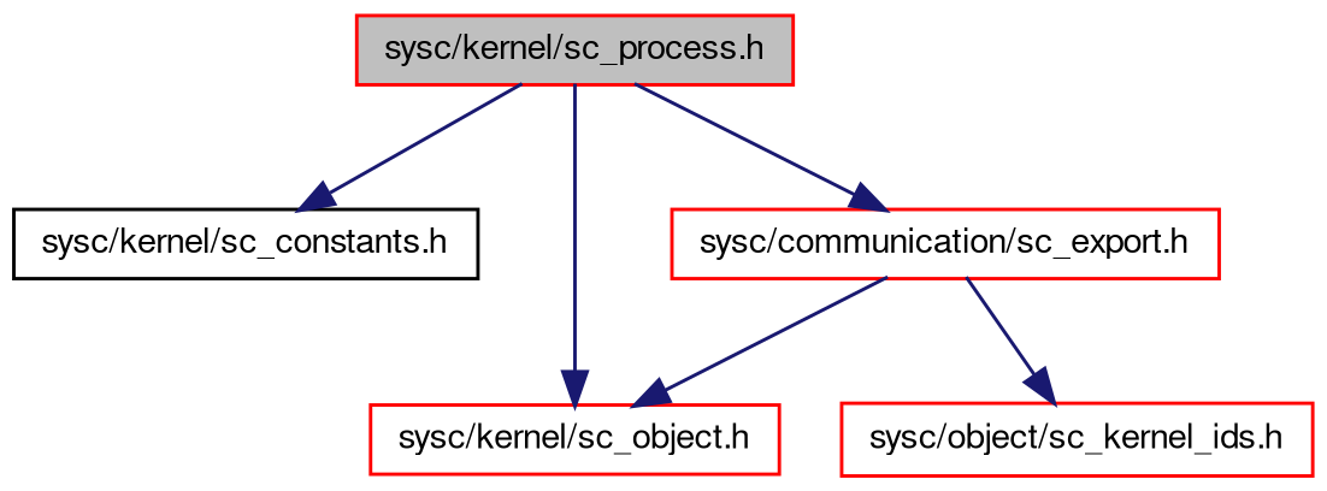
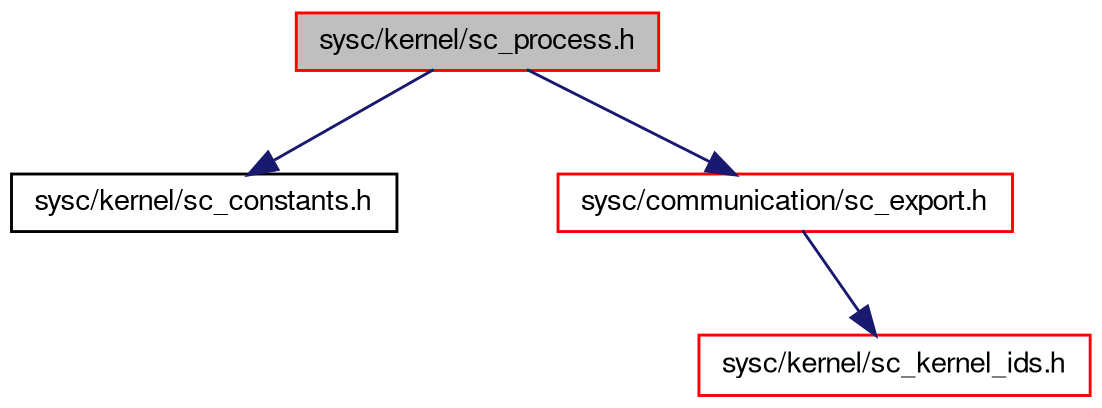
  digraph {
    node [color=red fillcolor=white fontname=FreeSans fontsize=10 shape=record style=filled]
    edge [color=midnightblue fontname=FreeSans fontsize=10 labelfontname=FreeSans labelfontsize=10 style=solid]
    n1 [fillcolor=grey75 fontcolor=black height=0.2 label="sysc/kernel/sc_process.h" width=0.4]
    n2 [color=black height=0.2 label="sysc/kernel/sc_constants.h" width=0.4]
-   n3 [height=0.2 label="sysc/kernel/sc_object.h" width=0.4]
    n4 [height=0.2 label="sysc/communication/sc_export.h" width=0.4]
-   n5 [height=0.2 label="sysc/object/sc_kernel_ids.h" width=0.4]
+   n5 [height=0.2 label="sysc/kernel/sc_kernel_ids.h" width=0.4]
    n1 -> n2
-   n1 -> n3
    n1 -> n4
-   n4 -> n3
    n4 -> n5
  }
